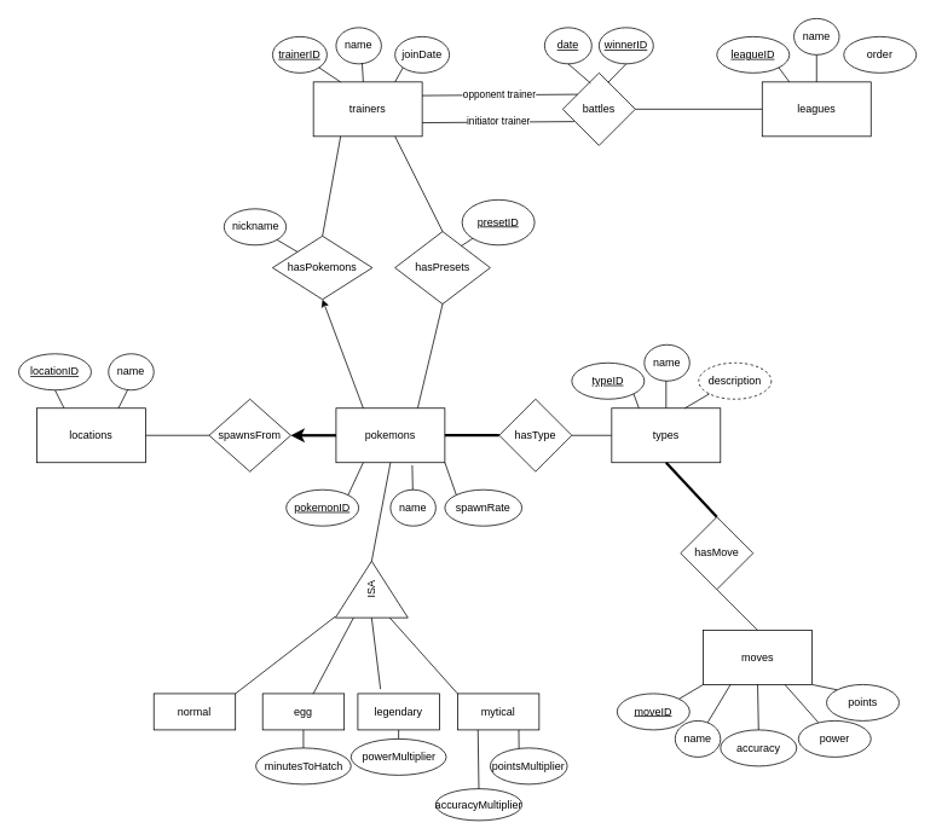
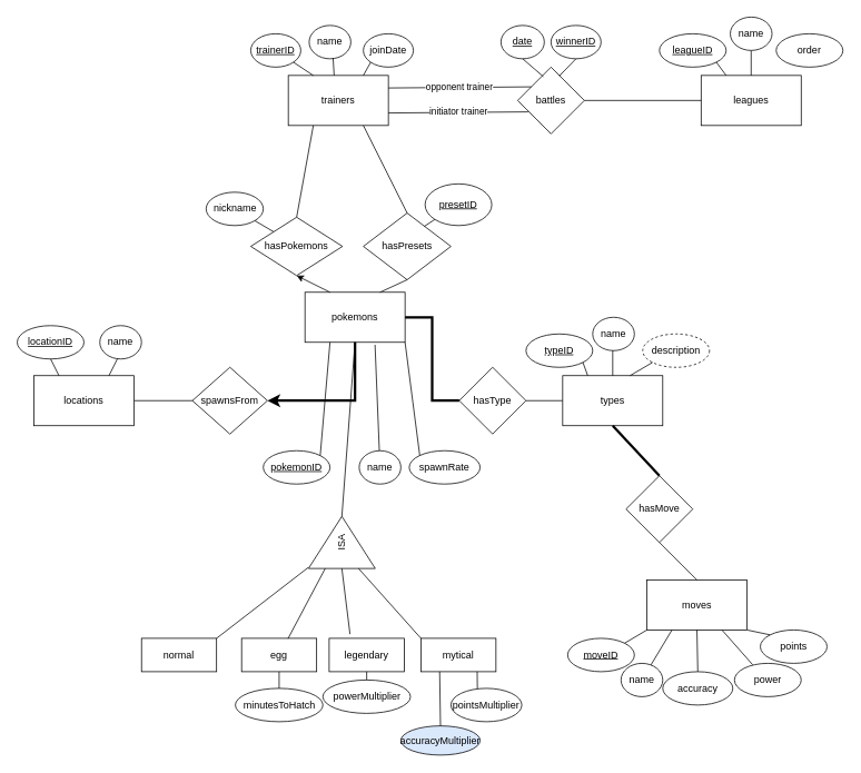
  <mxCell id="0" />
  <mxCell id="1" parent="0" />
  <mxCell id="2" value="trainers" style="rounded=0;whiteSpace=wrap;html=1;" parent="1" vertex="1"><mxGeometry x="345" y="90" width="120" height="60" as="geometry" /></mxCell>
  <mxCell id="3" value="&lt;u&gt;trainerID&lt;/u&gt;" style="ellipse;whiteSpace=wrap;html=1;" parent="1" vertex="1"><mxGeometry x="300" y="40" width="60" height="40" as="geometry" /></mxCell>
  <mxCell id="4" value="" style="endArrow=none;html=1;rounded=0;exitX=1;exitY=1;exitDx=0;exitDy=0;entryX=0.25;entryY=0;entryDx=0;entryDy=0;" parent="1" source="3" target="2" edge="1"><mxGeometry width="50" height="50" relative="1" as="geometry"><mxPoint x="655" y="230" as="sourcePoint" /><mxPoint x="705" y="180" as="targetPoint" /></mxGeometry></mxCell>
  <mxCell id="5" value="name" style="ellipse;whiteSpace=wrap;html=1;" parent="1" vertex="1"><mxGeometry x="370" y="30" width="50" height="40" as="geometry" /></mxCell>
  <mxCell id="6" value="joinDate" style="ellipse;whiteSpace=wrap;html=1;" parent="1" vertex="1"><mxGeometry x="435" y="40" width="60" height="40" as="geometry" /></mxCell>
  <mxCell id="7" value="" style="endArrow=none;html=1;rounded=0;exitX=0.75;exitY=0;exitDx=0;exitDy=0;entryX=0;entryY=1;entryDx=0;entryDy=0;" parent="1" source="2" target="6" edge="1"><mxGeometry width="50" height="50" relative="1" as="geometry"><mxPoint x="445" y="280" as="sourcePoint" /><mxPoint x="495" y="230" as="targetPoint" /></mxGeometry></mxCell>
- <mxCell id="8" value="pokemons" style="rounded=0;whiteSpace=wrap;html=1;" parent="1" vertex="1"><mxGeometry x="370" y="450" width="120" height="60" as="geometry" /></mxCell>
+ <mxCell id="8" value="pokemons" style="rounded=0;whiteSpace=wrap;html=1;" parent="1" vertex="1"><mxGeometry x="365" y="350" width="120" height="60" as="geometry" /></mxCell>
  <mxCell id="9" value="&lt;u&gt;pokemonID&lt;/u&gt;" style="ellipse;whiteSpace=wrap;html=1;" parent="1" vertex="1"><mxGeometry x="315" y="540" width="80" height="40" as="geometry" /></mxCell>
  <mxCell id="10" value="" style="endArrow=none;html=1;rounded=0;exitX=1;exitY=0;exitDx=0;exitDy=0;entryX=0.25;entryY=1;entryDx=0;entryDy=0;" parent="1" source="9" target="8" edge="1"><mxGeometry width="50" height="50" relative="1" as="geometry"><mxPoint x="700" y="580" as="sourcePoint" /><mxPoint x="750" y="530" as="targetPoint" /></mxGeometry></mxCell>
  <mxCell id="11" value="name" style="ellipse;whiteSpace=wrap;html=1;" parent="1" vertex="1"><mxGeometry x="430" y="540" width="50" height="40" as="geometry" /></mxCell>
  <mxCell id="12" value="spawnRate" style="ellipse;whiteSpace=wrap;html=1;" parent="1" vertex="1"><mxGeometry x="490" y="540" width="85" height="40" as="geometry" /></mxCell>
  <mxCell id="13" value="" style="endArrow=none;html=1;rounded=0;entryX=0;entryY=0;entryDx=0;entryDy=0;exitX=1;exitY=1;exitDx=0;exitDy=0;" parent="1" source="8" target="12" edge="1"><mxGeometry width="50" height="50" relative="1" as="geometry"><mxPoint x="490" y="500" as="sourcePoint" /><mxPoint x="540" y="580" as="targetPoint" /></mxGeometry></mxCell>
  <mxCell id="14" value="leagues" style="rounded=0;whiteSpace=wrap;html=1;" parent="1" vertex="1"><mxGeometry x="840" y="90" width="120" height="60" as="geometry" /></mxCell>
  <mxCell id="15" value="&lt;u&gt;leagueID&lt;/u&gt;" style="ellipse;whiteSpace=wrap;html=1;" parent="1" vertex="1"><mxGeometry x="790" y="40" width="80" height="40" as="geometry" /></mxCell>
  <mxCell id="16" value="" style="endArrow=none;html=1;rounded=0;exitX=1;exitY=1;exitDx=0;exitDy=0;entryX=0.25;entryY=0;entryDx=0;entryDy=0;" parent="1" source="15" target="14" edge="1"><mxGeometry width="50" height="50" relative="1" as="geometry"><mxPoint x="1170" y="210" as="sourcePoint" /><mxPoint x="1220" y="160" as="targetPoint" /></mxGeometry></mxCell>
  <mxCell id="17" style="edgeStyle=orthogonalEdgeStyle;rounded=0;orthogonalLoop=1;jettySize=auto;html=1;exitX=0.5;exitY=1;exitDx=0;exitDy=0;entryX=0.5;entryY=0;entryDx=0;entryDy=0;endArrow=none;endFill=0;" parent="1" source="18" target="14" edge="1"><mxGeometry relative="1" as="geometry" /></mxCell>
  <mxCell id="18" value="name" style="ellipse;whiteSpace=wrap;html=1;" parent="1" vertex="1"><mxGeometry x="875" y="20" width="50" height="40" as="geometry" /></mxCell>
  <mxCell id="19" value="order" style="ellipse;whiteSpace=wrap;html=1;" parent="1" vertex="1"><mxGeometry x="930" y="40" width="80" height="40" as="geometry" /></mxCell>
  <mxCell id="20" style="edgeStyle=orthogonalEdgeStyle;rounded=0;orthogonalLoop=1;jettySize=auto;html=1;exitX=0;exitY=0.5;exitDx=0;exitDy=0;entryX=1;entryY=0.5;entryDx=0;entryDy=0;endArrow=none;endFill=0;strokeWidth=1;" parent="1" source="21" target="29" edge="1"><mxGeometry relative="1" as="geometry" /></mxCell>
  <mxCell id="21" value="types" style="rounded=0;whiteSpace=wrap;html=1;strokeWidth=1;" parent="1" vertex="1"><mxGeometry x="674" y="450" width="120" height="60" as="geometry" /></mxCell>
  <mxCell id="22" value="&lt;u&gt;typeID&lt;/u&gt;" style="ellipse;whiteSpace=wrap;html=1;" parent="1" vertex="1"><mxGeometry x="630" y="400" width="80" height="40" as="geometry" /></mxCell>
  <mxCell id="23" value="" style="endArrow=none;html=1;rounded=0;exitX=1;exitY=1;exitDx=0;exitDy=0;entryX=0.25;entryY=0;entryDx=0;entryDy=0;" parent="1" source="22" target="21" edge="1"><mxGeometry width="50" height="50" relative="1" as="geometry"><mxPoint x="1004" y="570" as="sourcePoint" /><mxPoint x="1054" y="520" as="targetPoint" /></mxGeometry></mxCell>
  <mxCell id="24" style="edgeStyle=orthogonalEdgeStyle;rounded=0;orthogonalLoop=1;jettySize=auto;html=1;exitX=0.5;exitY=1;exitDx=0;exitDy=0;entryX=0.5;entryY=0;entryDx=0;entryDy=0;endArrow=none;endFill=0;" parent="1" source="25" target="21" edge="1"><mxGeometry relative="1" as="geometry" /></mxCell>
  <mxCell id="25" value="name" style="ellipse;whiteSpace=wrap;html=1;" parent="1" vertex="1"><mxGeometry x="710" y="380" width="50" height="40" as="geometry" /></mxCell>
  <mxCell id="26" value="description" style="ellipse;whiteSpace=wrap;html=1;dashed=1;" parent="1" vertex="1"><mxGeometry x="770" y="400" width="80" height="40" as="geometry" /></mxCell>
  <mxCell id="27" value="" style="endArrow=none;html=1;rounded=0;exitX=0.75;exitY=0;exitDx=0;exitDy=0;entryX=0;entryY=1;entryDx=0;entryDy=0;" parent="1" target="26" edge="1"><mxGeometry width="50" height="50" relative="1" as="geometry"><mxPoint x="754.72" y="450" as="sourcePoint" /><mxPoint x="834.72" y="570" as="targetPoint" /></mxGeometry></mxCell>
  <mxCell id="28" style="edgeStyle=orthogonalEdgeStyle;rounded=0;orthogonalLoop=1;jettySize=auto;html=1;exitX=0;exitY=0.5;exitDx=0;exitDy=0;entryX=1;entryY=0.5;entryDx=0;entryDy=0;endArrow=none;endFill=0;startArrow=none;startFill=0;strokeWidth=3;" parent="1" source="29" target="8" edge="1"><mxGeometry relative="1" as="geometry" /></mxCell>
  <mxCell id="29" value="hasType" style="rhombus;whiteSpace=wrap;html=1;strokeWidth=1;" parent="1" vertex="1"><mxGeometry x="550" y="440" width="80" height="80" as="geometry" /></mxCell>
  <mxCell id="30" value="moves" style="rounded=0;whiteSpace=wrap;html=1;" parent="1" vertex="1"><mxGeometry x="775" y="695" width="120" height="60" as="geometry" /></mxCell>
  <mxCell id="31" value="&lt;u&gt;moveID&lt;/u&gt;" style="ellipse;whiteSpace=wrap;html=1;" parent="1" vertex="1"><mxGeometry x="680" y="765" width="80" height="40" as="geometry" /></mxCell>
  <mxCell id="32" value="name" style="ellipse;whiteSpace=wrap;html=1;" parent="1" vertex="1"><mxGeometry x="744" y="795" width="50" height="40" as="geometry" /></mxCell>
  <mxCell id="33" value="accuracy" style="ellipse;whiteSpace=wrap;html=1;" parent="1" vertex="1"><mxGeometry x="794" y="805" width="84" height="40" as="geometry" /></mxCell>
  <mxCell id="34" value="power" style="ellipse;whiteSpace=wrap;html=1;" parent="1" vertex="1"><mxGeometry x="880" y="795" width="80" height="40" as="geometry" /></mxCell>
  <mxCell id="35" value="points" style="ellipse;whiteSpace=wrap;html=1;" parent="1" vertex="1"><mxGeometry x="911" y="755" width="80" height="40" as="geometry" /></mxCell>
  <mxCell id="36" value="hasMove" style="rhombus;whiteSpace=wrap;html=1;" parent="1" vertex="1"><mxGeometry x="750" y="570" width="80" height="80" as="geometry" /></mxCell>
  <mxCell id="37" style="edgeStyle=orthogonalEdgeStyle;rounded=0;orthogonalLoop=1;jettySize=auto;html=1;exitX=1;exitY=0.5;exitDx=0;exitDy=0;startArrow=classic;startFill=1;endArrow=none;endFill=0;strokeWidth=3;" parent="1" source="39" target="8" edge="1"><mxGeometry relative="1" as="geometry" /></mxCell>
  <mxCell id="38" style="edgeStyle=orthogonalEdgeStyle;rounded=0;orthogonalLoop=1;jettySize=auto;html=1;exitX=0;exitY=0.5;exitDx=0;exitDy=0;entryX=1;entryY=0.5;entryDx=0;entryDy=0;strokeWidth=1;startArrow=none;startFill=0;endArrow=none;endFill=0;" parent="1" source="39" target="40" edge="1"><mxGeometry relative="1" as="geometry" /></mxCell>
  <mxCell id="39" value="spawnsFrom" style="rhombus;whiteSpace=wrap;html=1;" parent="1" vertex="1"><mxGeometry x="230" y="440" width="90" height="80" as="geometry" /></mxCell>
  <mxCell id="40" value="locations" style="rounded=0;whiteSpace=wrap;html=1;" parent="1" vertex="1"><mxGeometry x="40" y="450" width="120" height="60" as="geometry" /></mxCell>
  <mxCell id="41" value="name" style="ellipse;whiteSpace=wrap;html=1;" parent="1" vertex="1"><mxGeometry x="119" y="390" width="50" height="40" as="geometry" /></mxCell>
  <mxCell id="42" value="&lt;u&gt;locationID&lt;/u&gt;" style="ellipse;whiteSpace=wrap;html=1;" parent="1" vertex="1"><mxGeometry x="20" y="390" width="80" height="40" as="geometry" /></mxCell>
  <mxCell id="43" value="" style="endArrow=none;html=1;rounded=0;strokeWidth=1;exitX=0.75;exitY=0;exitDx=0;exitDy=0;" parent="1" source="40" edge="1"><mxGeometry width="50" height="50" relative="1" as="geometry"><mxPoint x="290" y="830" as="sourcePoint" /><mxPoint x="140" y="430" as="targetPoint" /></mxGeometry></mxCell>
  <mxCell id="44" value="" style="endArrow=none;html=1;rounded=0;strokeWidth=1;entryX=0;entryY=1;entryDx=0;entryDy=0;exitX=1;exitY=0;exitDx=0;exitDy=0;" parent="1" source="31" target="30" edge="1"><mxGeometry width="50" height="50" relative="1" as="geometry"><mxPoint x="700" y="750" as="sourcePoint" /><mxPoint x="690" y="690" as="targetPoint" /></mxGeometry></mxCell>
  <mxCell id="45" value="" style="endArrow=none;html=1;rounded=0;strokeWidth=1;entryX=1;entryY=1;entryDx=0;entryDy=0;exitX=0;exitY=0;exitDx=0;exitDy=0;" parent="1" source="35" target="30" edge="1"><mxGeometry width="50" height="50" relative="1" as="geometry"><mxPoint x="711.6" y="758.16" as="sourcePoint" /><mxPoint x="730" y="740" as="targetPoint" /></mxGeometry></mxCell>
  <mxCell id="46" value="" style="endArrow=none;html=1;rounded=0;strokeWidth=1;entryX=0.75;entryY=1;entryDx=0;entryDy=0;exitX=0.273;exitY=0.043;exitDx=0;exitDy=0;exitPerimeter=0;" parent="1" source="34" target="30" edge="1"><mxGeometry width="50" height="50" relative="1" as="geometry"><mxPoint x="721.6" y="768.16" as="sourcePoint" /><mxPoint x="740" y="750" as="targetPoint" /></mxGeometry></mxCell>
  <mxCell id="47" value="" style="endArrow=none;html=1;rounded=0;strokeWidth=1;entryX=0.5;entryY=1;entryDx=0;entryDy=0;exitX=0.5;exitY=0;exitDx=0;exitDy=0;" parent="1" source="33" target="30" edge="1"><mxGeometry width="50" height="50" relative="1" as="geometry"><mxPoint x="731.6" y="778.16" as="sourcePoint" /><mxPoint x="750" y="760" as="targetPoint" /></mxGeometry></mxCell>
  <mxCell id="48" value="" style="endArrow=none;html=1;rounded=0;strokeWidth=1;entryX=0.25;entryY=1;entryDx=0;entryDy=0;" parent="1" source="32" target="30" edge="1"><mxGeometry width="50" height="50" relative="1" as="geometry"><mxPoint x="741.6" y="788.16" as="sourcePoint" /><mxPoint x="760" y="770" as="targetPoint" /></mxGeometry></mxCell>
  <mxCell id="49" value="" style="endArrow=none;html=1;rounded=0;strokeWidth=1;exitX=1;exitY=0.5;exitDx=0;exitDy=0;entryX=0.5;entryY=1;entryDx=0;entryDy=0;" parent="1" source="50" target="8" edge="1"><mxGeometry width="50" height="50" relative="1" as="geometry"><mxPoint x="430" y="570" as="sourcePoint" /><mxPoint x="520" y="500" as="targetPoint" /></mxGeometry></mxCell>
  <mxCell id="50" value="ISA" style="triangle;whiteSpace=wrap;html=1;rotation=-90;" parent="1" vertex="1"><mxGeometry x="378" y="610" width="62.5" height="80" as="geometry" /></mxCell>
  <mxCell id="51" value="normal" style="rounded=0;whiteSpace=wrap;html=1;" parent="1" vertex="1"><mxGeometry x="169" y="765" width="90" height="40" as="geometry" /></mxCell>
  <mxCell id="52" value="egg" style="rounded=0;whiteSpace=wrap;html=1;" parent="1" vertex="1"><mxGeometry x="289" y="765" width="90" height="40" as="geometry" /></mxCell>
  <mxCell id="53" value="legendary" style="rounded=0;whiteSpace=wrap;html=1;" parent="1" vertex="1"><mxGeometry x="394" y="765" width="90" height="40" as="geometry" /></mxCell>
  <mxCell id="54" value="mytical" style="rounded=0;whiteSpace=wrap;html=1;" parent="1" vertex="1"><mxGeometry x="504" y="765" width="90" height="40" as="geometry" /></mxCell>
  <mxCell id="55" value="" style="endArrow=none;html=1;rounded=0;strokeWidth=1;exitX=1;exitY=0;exitDx=0;exitDy=0;" parent="1" source="51" edge="1"><mxGeometry width="50" height="50" relative="1" as="geometry"><mxPoint x="279" y="820" as="sourcePoint" /><mxPoint x="369" y="680" as="targetPoint" /></mxGeometry></mxCell>
  <mxCell id="56" value="" style="endArrow=none;html=1;rounded=0;strokeWidth=1;exitX=0.619;exitY=0.007;exitDx=0;exitDy=0;exitPerimeter=0;entryX=0;entryY=0.25;entryDx=0;entryDy=0;" parent="1" source="52" target="50" edge="1"><mxGeometry width="50" height="50" relative="1" as="geometry"><mxPoint x="329" y="760" as="sourcePoint" /><mxPoint x="379" y="690" as="targetPoint" /></mxGeometry></mxCell>
  <mxCell id="57" value="" style="endArrow=none;html=1;rounded=0;strokeWidth=1;entryX=0;entryY=0.5;entryDx=0;entryDy=0;" parent="1" target="50" edge="1"><mxGeometry width="50" height="50" relative="1" as="geometry"><mxPoint x="419" y="760" as="sourcePoint" /><mxPoint x="399.25" y="691.25" as="targetPoint" /></mxGeometry></mxCell>
  <mxCell id="58" value="" style="endArrow=none;html=1;rounded=0;strokeWidth=1;exitX=0;exitY=0;exitDx=0;exitDy=0;entryX=0;entryY=0.75;entryDx=0;entryDy=0;" parent="1" source="54" target="50" edge="1"><mxGeometry width="50" height="50" relative="1" as="geometry"><mxPoint x="364.71" y="785.28" as="sourcePoint" /><mxPoint x="409.25" y="701.25" as="targetPoint" /></mxGeometry></mxCell>
  <mxCell id="59" value="minutesToHatch" style="ellipse;whiteSpace=wrap;html=1;" parent="1" vertex="1"><mxGeometry x="281.5" y="825" width="105" height="40" as="geometry" /></mxCell>
  <mxCell id="60" value="powerMultiplier" style="ellipse;whiteSpace=wrap;html=1;" parent="1" vertex="1"><mxGeometry x="386.5" y="815" width="105" height="40" as="geometry" /></mxCell>
- <mxCell id="61" value="accuracyMultiplier" style="ellipse;whiteSpace=wrap;html=1;" parent="1" vertex="1"><mxGeometry x="480" y="870" width="95" height="35" as="geometry" /></mxCell>
+ <mxCell id="61" value="accuracyMultiplier" style="ellipse;whiteSpace=wrap;html=1;fillColor=#dae8fc;" parent="1" vertex="1"><mxGeometry x="480" y="870" width="95" height="35" as="geometry" /></mxCell>
  <mxCell id="62" value="pointsMultiplier" style="ellipse;whiteSpace=wrap;html=1;" parent="1" vertex="1"><mxGeometry x="540" y="825" width="85" height="40" as="geometry" /></mxCell>
  <mxCell id="63" value="" style="endArrow=none;html=1;rounded=0;strokeWidth=1;entryX=0.5;entryY=0;entryDx=0;entryDy=0;exitX=0.25;exitY=1;exitDx=0;exitDy=0;" parent="1" source="54" target="61" edge="1"><mxGeometry width="50" height="50" relative="1" as="geometry"><mxPoint x="539" y="830" as="sourcePoint" /><mxPoint x="619" y="740" as="targetPoint" /></mxGeometry></mxCell>
  <mxCell id="64" value="" style="endArrow=none;html=1;rounded=0;strokeWidth=1;entryX=0.75;entryY=1;entryDx=0;entryDy=0;exitX=0.373;exitY=0.008;exitDx=0;exitDy=0;exitPerimeter=0;" parent="1" source="62" target="54" edge="1"><mxGeometry width="50" height="50" relative="1" as="geometry"><mxPoint x="569" y="790" as="sourcePoint" /><mxPoint x="619" y="740" as="targetPoint" /></mxGeometry></mxCell>
  <mxCell id="65" value="" style="endArrow=none;html=1;rounded=0;strokeWidth=3;entryX=0.5;entryY=1;entryDx=0;entryDy=0;exitX=0.5;exitY=0;exitDx=0;exitDy=0;startArrow=none;startFill=0;" parent="1" source="36" target="21" edge="1"><mxGeometry width="50" height="50" relative="1" as="geometry"><mxPoint x="560" y="740" as="sourcePoint" /><mxPoint x="610" y="690" as="targetPoint" /></mxGeometry></mxCell>
  <mxCell id="66" value="" style="endArrow=none;html=1;rounded=0;strokeWidth=1;entryX=0.5;entryY=1;entryDx=0;entryDy=0;exitX=0.5;exitY=0;exitDx=0;exitDy=0;" parent="1" source="30" target="36" edge="1"><mxGeometry width="50" height="50" relative="1" as="geometry"><mxPoint x="560" y="740" as="sourcePoint" /><mxPoint x="610" y="690" as="targetPoint" /></mxGeometry></mxCell>
  <mxCell id="67" value="" style="endArrow=none;html=1;rounded=0;strokeWidth=1;entryX=0.5;entryY=1;entryDx=0;entryDy=0;exitX=0.5;exitY=0;exitDx=0;exitDy=0;" parent="1" source="60" target="53" edge="1"><mxGeometry width="50" height="50" relative="1" as="geometry"><mxPoint x="579" y="800" as="sourcePoint" /><mxPoint x="629" y="750" as="targetPoint" /></mxGeometry></mxCell>
  <mxCell id="68" value="" style="endArrow=none;html=1;rounded=0;strokeWidth=1;entryX=0.5;entryY=1;entryDx=0;entryDy=0;exitX=0.5;exitY=0;exitDx=0;exitDy=0;" parent="1" source="59" target="52" edge="1"><mxGeometry width="50" height="50" relative="1" as="geometry"><mxPoint x="589" y="810" as="sourcePoint" /><mxPoint x="639" y="760" as="targetPoint" /></mxGeometry></mxCell>
  <mxCell id="69" value="hasPokemons" style="rhombus;whiteSpace=wrap;html=1;fillStyle=auto;strokeWidth=1;fillColor=none;gradientColor=none;" parent="1" vertex="1"><mxGeometry x="300" width="110" height="70" as="geometry" y="260" /></mxCell>
  <mxCell id="70" value="" style="endArrow=classic;html=1;rounded=0;strokeWidth=1;entryX=0.5;entryY=1;entryDx=0;entryDy=0;exitX=0.25;exitY=0;exitDx=0;exitDy=0;endFill=1;" parent="1" source="8" target="69" edge="1"><mxGeometry width="50" height="50" relative="1" as="geometry"><mxPoint x="396.5" y="370" as="sourcePoint" /><mxPoint x="300" y="370" as="targetPoint" /></mxGeometry></mxCell>
  <mxCell id="71" value="" style="endArrow=none;html=1;rounded=0;strokeWidth=1;entryX=0.5;entryY=0;entryDx=0;entryDy=0;exitX=0.25;exitY=1;exitDx=0;exitDy=0;" parent="1" source="2" target="69" edge="1"><mxGeometry width="50" height="50" relative="1" as="geometry"><mxPoint x="250" y="420" as="sourcePoint" /><mxPoint x="300" y="370" as="targetPoint" /></mxGeometry></mxCell>
  <mxCell id="72" value="nickname" style="ellipse;whiteSpace=wrap;html=1;fillStyle=auto;strokeWidth=1;fillColor=none;gradientColor=none;" parent="1" vertex="1"><mxGeometry x="246.5" y="230" width="68.5" height="40" as="geometry" /></mxCell>
  <mxCell id="73" value="" style="endArrow=none;html=1;rounded=0;strokeWidth=1;entryX=1;entryY=1;entryDx=0;entryDy=0;exitX=0;exitY=0;exitDx=0;exitDy=0;" parent="1" source="69" target="72" edge="1"><mxGeometry width="50" height="50" relative="1" as="geometry"><mxPoint x="250" y="320" as="sourcePoint" /><mxPoint x="300" y="270" as="targetPoint" /></mxGeometry></mxCell>
  <mxCell id="74" value="hasPresets" style="rhombus;whiteSpace=wrap;html=1;fillStyle=auto;strokeWidth=1;fillColor=none;gradientColor=none;" parent="1" vertex="1"><mxGeometry x="435" y="255" width="105" height="80" as="geometry" /></mxCell>
  <mxCell id="75" value="" style="endArrow=none;html=1;rounded=0;strokeWidth=1;entryX=0.75;entryY=1;entryDx=0;entryDy=0;exitX=0.5;exitY=0;exitDx=0;exitDy=0;" parent="1" source="74" target="2" edge="1"><mxGeometry width="50" height="50" relative="1" as="geometry"><mxPoint x="250" y="400" as="sourcePoint" /><mxPoint x="300" y="350" as="targetPoint" /></mxGeometry></mxCell>
  <mxCell id="76" value="" style="endArrow=none;html=1;rounded=0;strokeWidth=1;entryX=0.5;entryY=1;entryDx=0;entryDy=0;exitX=0.75;exitY=0;exitDx=0;exitDy=0;" parent="1" source="8" target="74" edge="1"><mxGeometry width="50" height="50" relative="1" as="geometry"><mxPoint x="443.88" y="371.12" as="sourcePoint" /><mxPoint x="300" y="350" as="targetPoint" /></mxGeometry></mxCell>
  <mxCell id="77" value="&lt;u&gt;presetID&lt;/u&gt;" style="ellipse;whiteSpace=wrap;html=1;fillStyle=auto;strokeWidth=1;fillColor=none;gradientColor=none;" parent="1" vertex="1"><mxGeometry x="509" y="220" width="80" height="50" as="geometry" /></mxCell>
  <mxCell id="78" value="" style="endArrow=none;html=1;rounded=0;strokeWidth=1;entryX=0;entryY=1;entryDx=0;entryDy=0;exitX=0.695;exitY=0.2;exitDx=0;exitDy=0;exitPerimeter=0;" parent="1" source="74" target="77" edge="1"><mxGeometry width="50" height="50" relative="1" as="geometry"><mxPoint x="250" y="400" as="sourcePoint" /><mxPoint x="300" y="350" as="targetPoint" /></mxGeometry></mxCell>
  <mxCell id="79" value="battles" style="rhombus;whiteSpace=wrap;html=1;fillStyle=auto;strokeWidth=1;fillColor=none;gradientColor=none;" parent="1" vertex="1"><mxGeometry x="620" y="80" width="80" height="80" as="geometry" /></mxCell>
  <mxCell id="80" value="initiator trainer" style="endArrow=none;html=1;rounded=0;strokeWidth=1;entryX=1;entryY=0.75;entryDx=0;entryDy=0;exitX=0.158;exitY=0.671;exitDx=0;exitDy=0;exitPerimeter=0;" parent="1" source="79" target="2" edge="1"><mxGeometry width="50" height="50" relative="1" as="geometry"><mxPoint x="250" y="400" as="sourcePoint" /><mxPoint x="300" y="350" as="targetPoint" /></mxGeometry></mxCell>
  <mxCell id="81" value="opponent trainer" style="endArrow=none;html=1;rounded=0;strokeWidth=1;entryX=1;entryY=0.25;entryDx=0;entryDy=0;exitX=0.204;exitY=0.296;exitDx=0;exitDy=0;exitPerimeter=0;" parent="1" source="79" target="2" edge="1"><mxGeometry width="50" height="50" relative="1" as="geometry"><mxPoint x="630" y="105" as="sourcePoint" /><mxPoint x="300" y="350" as="targetPoint" /></mxGeometry></mxCell>
  <mxCell id="82" value="&lt;u&gt;date&lt;/u&gt;" style="ellipse;whiteSpace=wrap;html=1;fillStyle=auto;strokeWidth=1;fillColor=none;gradientColor=none;" parent="1" vertex="1"><mxGeometry x="600" y="30" width="52" height="40" as="geometry" /></mxCell>
  <mxCell id="83" value="&lt;u&gt;winnerID&lt;/u&gt;" style="ellipse;whiteSpace=wrap;html=1;fillStyle=auto;strokeWidth=1;fillColor=none;gradientColor=none;" parent="1" vertex="1"><mxGeometry x="660" y="30" width="60" height="40" as="geometry" /></mxCell>
  <mxCell id="84" value="" style="endArrow=none;html=1;rounded=0;strokeWidth=1;exitX=1;exitY=0.5;exitDx=0;exitDy=0;entryX=0;entryY=0.5;entryDx=0;entryDy=0;" parent="1" source="79" target="14" edge="1"><mxGeometry width="50" height="50" relative="1" as="geometry"><mxPoint x="820" y="100" as="sourcePoint" /><mxPoint x="870" y="50" as="targetPoint" /></mxGeometry></mxCell>
  <mxCell id="85" value="" style="endArrow=none;html=1;rounded=0;strokeWidth=1;entryX=0.385;entryY=0.142;entryDx=0;entryDy=0;entryPerimeter=0;exitX=0.5;exitY=1;exitDx=0;exitDy=0;" parent="1" source="82" target="79" edge="1"><mxGeometry width="50" height="50" relative="1" as="geometry"><mxPoint x="820" y="100" as="sourcePoint" /><mxPoint x="870" y="50" as="targetPoint" /></mxGeometry></mxCell>
  <mxCell id="86" value="" style="endArrow=none;html=1;rounded=0;strokeWidth=1;exitX=0.625;exitY=0.131;exitDx=0;exitDy=0;exitPerimeter=0;entryX=0.5;entryY=1;entryDx=0;entryDy=0;" parent="1" source="79" target="83" edge="1"><mxGeometry width="50" height="50" relative="1" as="geometry"><mxPoint x="820" y="100" as="sourcePoint" /><mxPoint x="870" y="50" as="targetPoint" /></mxGeometry></mxCell>
  <mxCell id="87" value="" style="endArrow=none;html=1;rounded=0;exitX=0.7;exitY=1.05;exitDx=0;exitDy=0;exitPerimeter=0;" edge="1" parent="1" source="8" target="11"><mxGeometry width="50" height="50" relative="1" as="geometry"><mxPoint x="500" y="520" as="sourcePoint" /><mxPoint x="552.626" y="555.774" as="targetPoint" /></mxGeometry></mxCell>
  <mxCell id="88" value="" style="endArrow=none;html=1;rounded=0;exitX=0.458;exitY=0;exitDx=0;exitDy=0;entryX=0.574;entryY=0.973;entryDx=0;entryDy=0;entryPerimeter=0;exitPerimeter=0;" edge="1" parent="1" source="2" target="5"><mxGeometry width="50" height="50" relative="1" as="geometry"><mxPoint x="346.213" y="64.142" as="sourcePoint" /><mxPoint x="385" y="100" as="targetPoint" /></mxGeometry></mxCell>
  <mxCell id="89" value="" style="endArrow=none;html=1;rounded=0;strokeWidth=1;entryX=0.5;entryY=1;entryDx=0;entryDy=0;exitX=0.25;exitY=0;exitDx=0;exitDy=0;" edge="1" parent="1" source="40" target="42"><mxGeometry width="50" height="50" relative="1" as="geometry"><mxPoint x="140" y="460" as="sourcePoint" /><mxPoint x="170" y="410" as="targetPoint" /></mxGeometry></mxCell>
